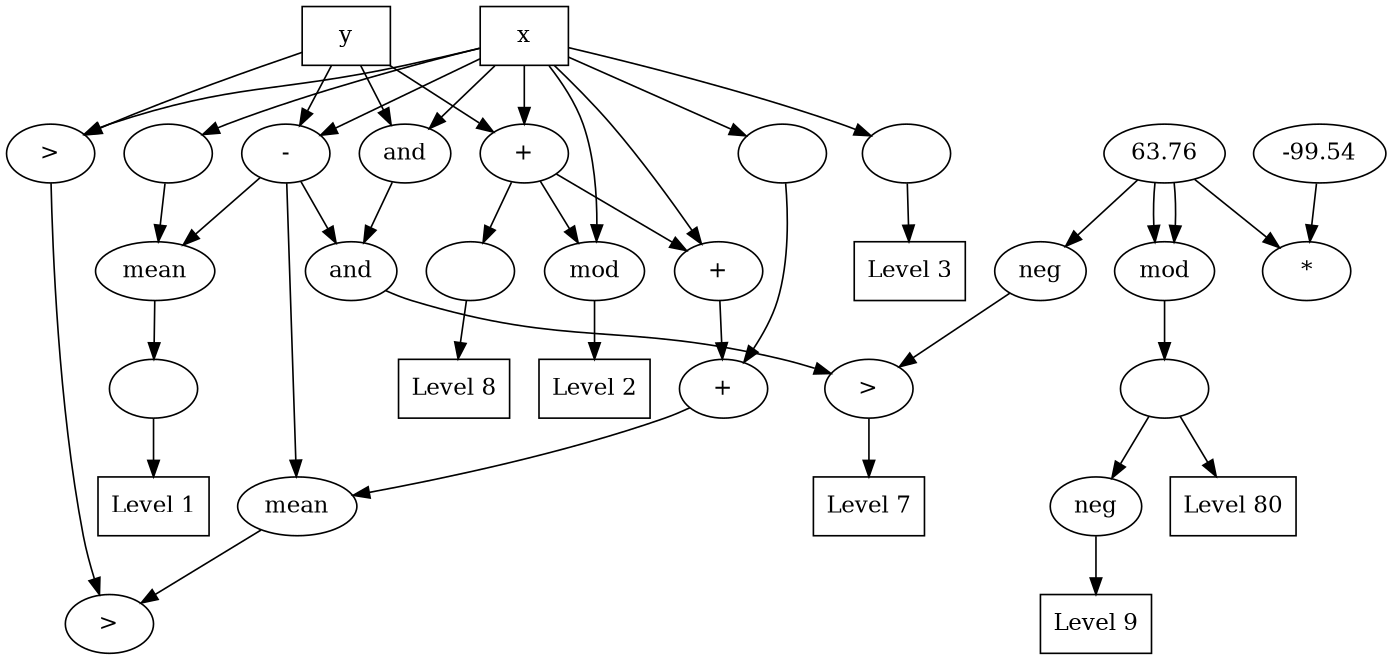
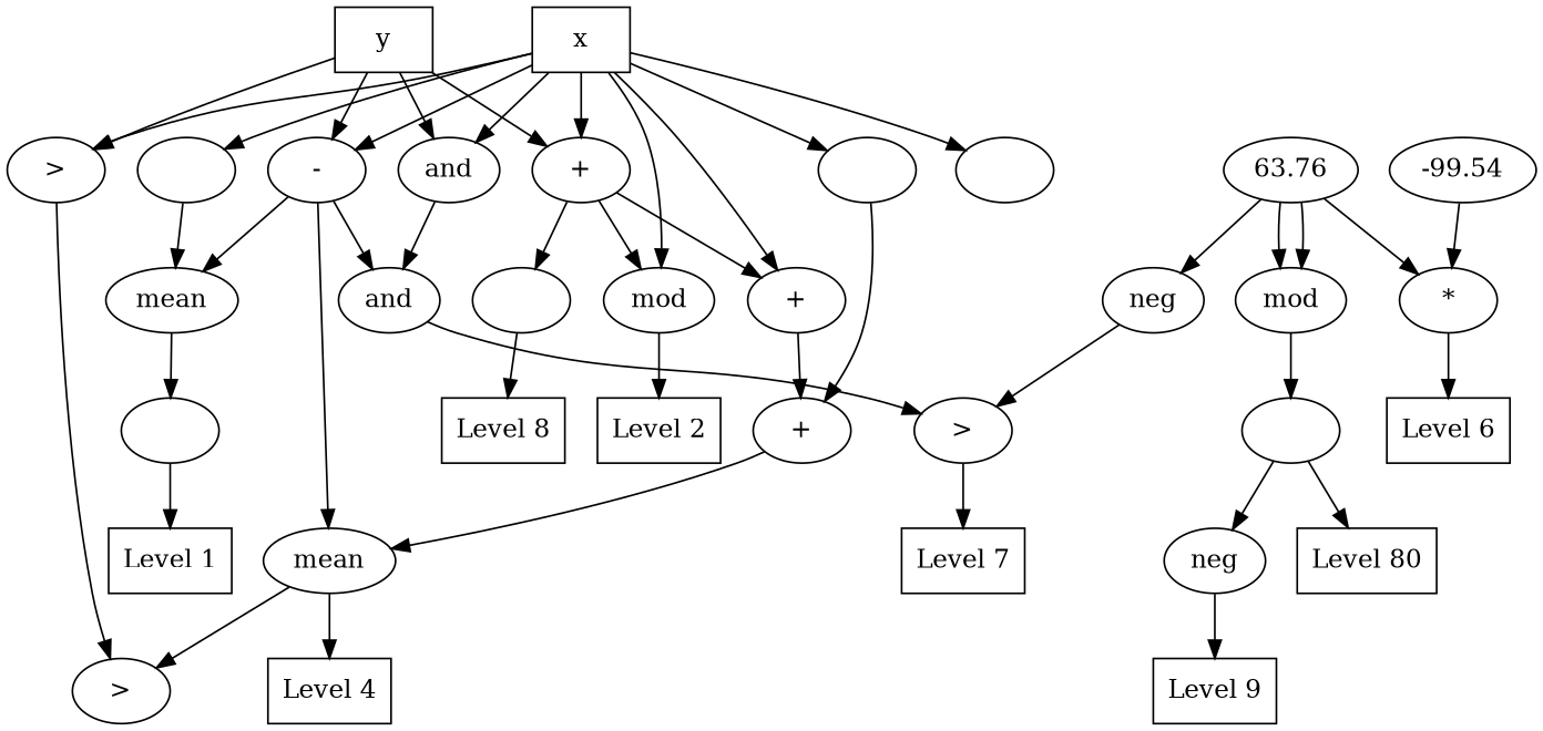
  digraph {
    n1 [label=x shape=box]
    n2 [label=and]
    n3 [label=" "]
    n4 [label=" "]
    n5 [label="+"]
    n6 [label="-"]
    n7 [label=" "]
    n8 [label=">"]
    n9 [label="+"]
    n10 [label=mod]
    n11 [label=and]
    n12 [label="+"]
    n13 [label=mean]
    n14 [label=" "]
    n15 [label=mean]
-   n16 [label="Level 3" shape=box]
    n17 [label=">"]
    n18 [label="Level 2" shape=box]
    n19 [label=y shape=box]
    n20 [label=">"]
    n21 [label=63.76]
    n22 [label=mod]
    n23 [label=neg]
    n24 [label="*"]
    n25 [label=" "]
+   n26 [label="Level 6" shape=box]
    n27 [label=" "]
    n28 [label="Level 8" shape=box]
+   n29 [label="Level 4" shape=box]
    n30 [label=neg]
    n31 [label="Level 80" shape=box]
    n32 [label="Level 1" shape=box]
    n33 [label="Level 9" shape=box]
    n34 [label="Level 7" shape=box]
    n35 [label=-99.54]
    n1 -> n2
    n1 -> n3
    n1 -> n4
    n1 -> n5
    n1 -> n6
    n1 -> n7
    n1 -> n8
    n1 -> n9
    n1 -> n10
    n2 -> n11
    n3 -> n12
    n4 -> n13
    n5 -> n9
    n5 -> n10
    n5 -> n14
    n6 -> n11
    n6 -> n13
    n6 -> n15
-   n7 -> n16
    n8 -> n17
    n9 -> n12
    n10 -> n18
    n11 -> n20
    n12 -> n15
    n13 -> n27
    n14 -> n28
    n15 -> n17
+   n15 -> n29
    n19 -> n2
    n19 -> n5
    n19 -> n6
    n19 -> n8
    n20 -> n34
    n21 -> n22
    n21 -> n22
    n21 -> n23
    n21 -> n24
    n22 -> n25
    n23 -> n20
+   n24 -> n26
    n25 -> n30
    n25 -> n31
    n27 -> n32
    n30 -> n33
    n35 -> n24
  }
